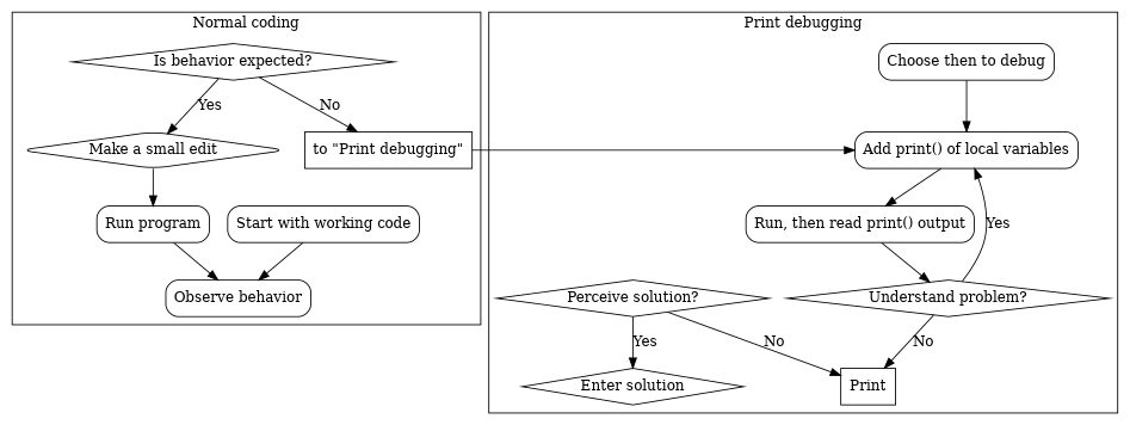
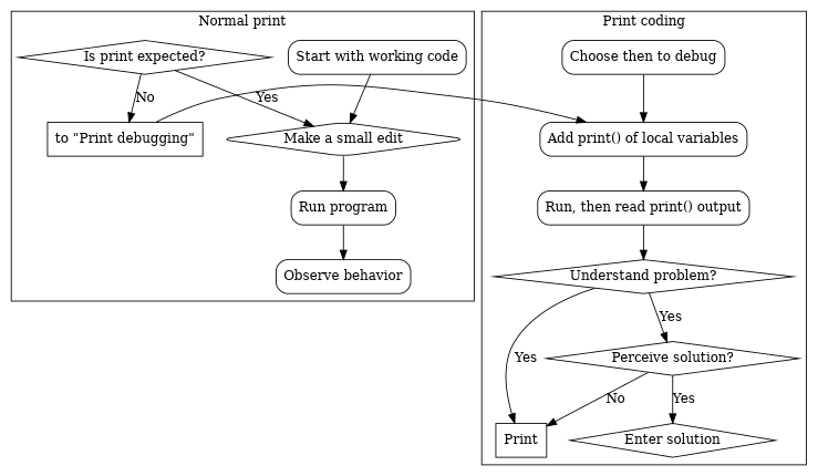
  digraph {
    node [shape=box style=rounded]
    "Start with working code"
    "Make a small edit" [shape=diamond]
    "Run program"
    "Observe behavior"
-   "Is behavior expected?" [shape=diamond style=""]
+   "Is behavior expected?" [shape=diamond label="Is print expected?" style=""]
    "to \"Print debugging\"" [style=""]
    "Add print() of local variables"
    n8 [label="Choose then to debug"]
    "Run, then read print() output"
    "Understand problem?" [shape=diamond style=""]
    "Enter solution" [shape=diamond style=""]
    n12 [label=Print style=""]
    "Perceive solution?" [shape=diamond style=""]
    subgraph cluster_1 {
-     label="Normal coding"
+     label="Normal print"
      "Start with working code"
      "Make a small edit"
      "Run program"
      "Observe behavior"
      "Is behavior expected?"
      "to \"Print debugging\""
    }
    subgraph cluster_2 {
-     label="Print debugging"
+     label="Print coding"
      "Add print() of local variables"
      n8
      "Run, then read print() output"
      "Understand problem?"
      "Enter solution"
      n12
      "Perceive solution?"
    }
-   "Start with working code" -> "Observe behavior"
+   "Start with working code" -> "Make a small edit"
    "Make a small edit" -> "Run program"
    "Run program" -> "Observe behavior"
    "Is behavior expected?" -> "Make a small edit" [label=Yes]
    "Is behavior expected?" -> "to \"Print debugging\"" [label=No]
    "to \"Print debugging\"" -> "Add print() of local variables" [constraint=false]
    "Add print() of local variables" -> "Run, then read print() output"
    n8 -> "Add print() of local variables"
    "Run, then read print() output" -> "Understand problem?"
-   "Understand problem?" -> n12 [label=No]
-   "Understand problem?" -> "Add print() of local variables" [label=Yes]
+   "Understand problem?" -> n12 [label=Yes]
+   "Understand problem?" -> "Perceive solution?" [label=Yes]
    "Perceive solution?" -> "Enter solution" [label=Yes]
    "Perceive solution?" -> n12 [label=No]
  }
